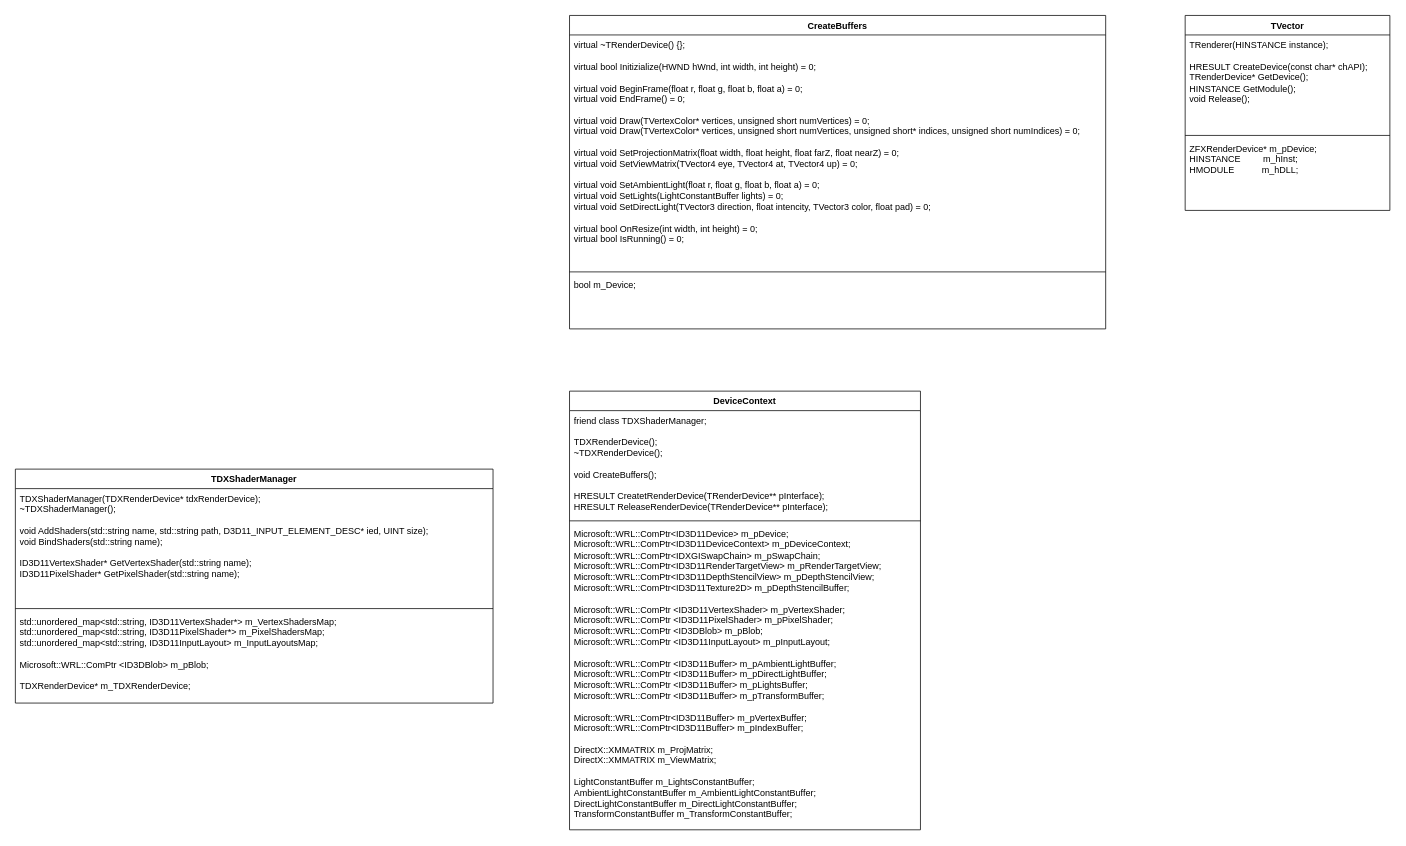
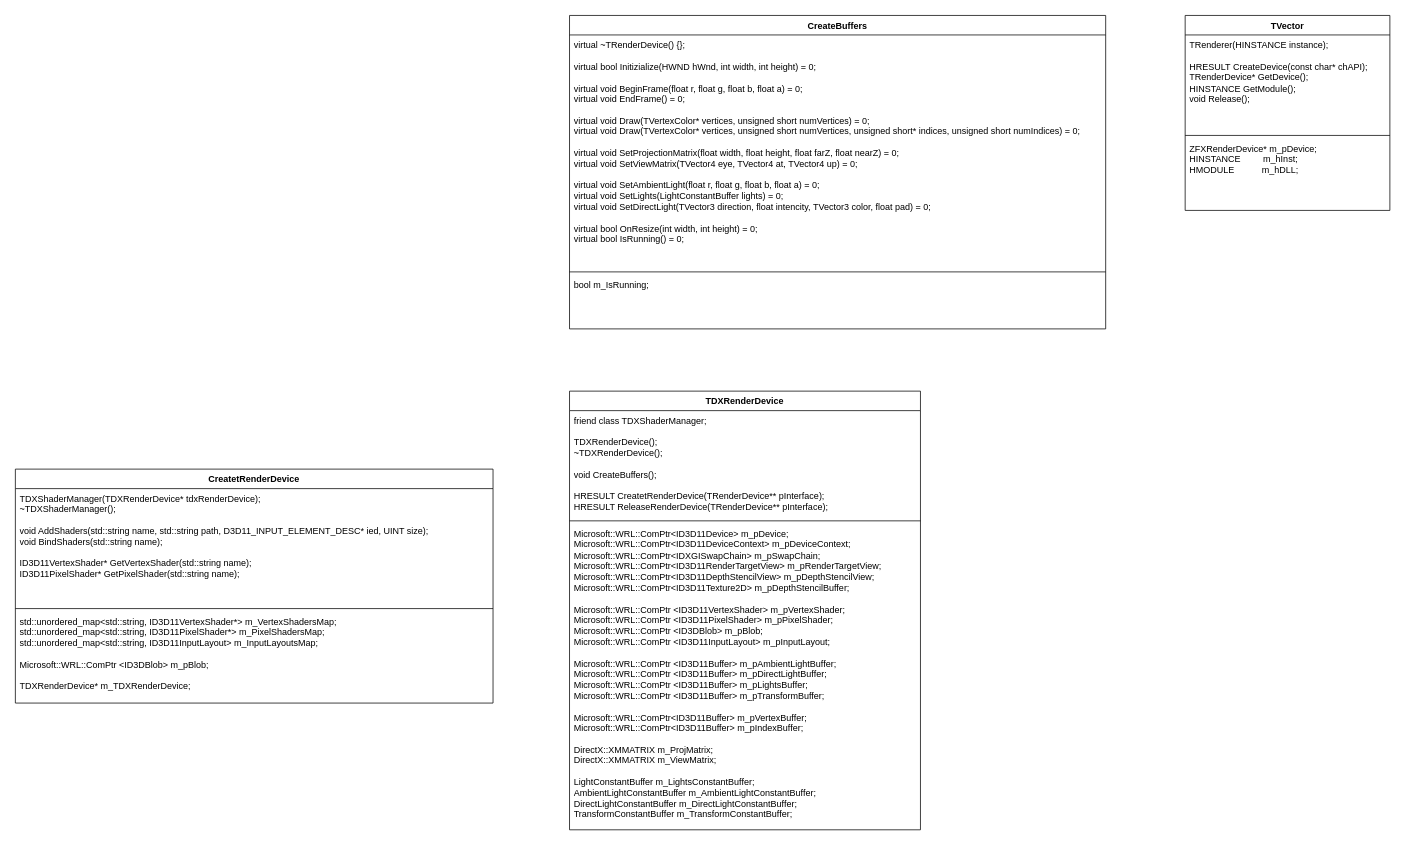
  <mxCell id="0" />
  <mxCell id="1" parent="0" />
  <mxCell id="2" value="CreateBuffers" style="swimlane;fontStyle=1;align=center;verticalAlign=top;childLayout=stackLayout;horizontal=1;startSize=26;horizontalStack=0;resizeParent=1;resizeParentMax=0;resizeLast=0;collapsible=1;marginBottom=0;whiteSpace=wrap;html=1;" parent="1" vertex="1"><mxGeometry x="759" y="20" width="715" height="418" as="geometry" /></mxCell>
  <mxCell id="3" value="&lt;div&gt;virtual ~TRenderDevice() {};&lt;br&gt;&lt;/div&gt;&lt;div&gt;&lt;br&gt;&lt;/div&gt;&lt;div&gt;virtual bool Initizialize(HWND hWnd, int width, int height) = 0;&lt;/div&gt;&lt;div&gt;&lt;br&gt;&lt;/div&gt;&lt;div&gt;virtual void BeginFrame(float r, float g, float b, float a) = 0;&lt;/div&gt;&lt;div&gt;virtual void EndFrame() = 0;&lt;/div&gt;&lt;div&gt;&lt;br&gt;&lt;/div&gt;&lt;div&gt;virtual void Draw(TVertexColor* vertices, unsigned short numVertices) = 0;&lt;br&gt;&lt;/div&gt;&lt;div&gt;virtual void Draw(TVertexColor* vertices, unsigned short numVertices, unsigned short* indices, unsigned short numIndices) = 0;&lt;br&gt;&lt;/div&gt;&lt;div&gt;&lt;br&gt;&lt;/div&gt;&lt;div&gt;virtual void SetProjectionMatrix(float width, float height, float farZ, float nearZ) = 0;&lt;/div&gt;&lt;div&gt;virtual void SetViewMatrix(TVector4 eye, TVector4 at, TVector4 up) = 0;&lt;br&gt;&lt;/div&gt;&lt;div&gt;&lt;br&gt;&lt;/div&gt;&lt;div&gt;virtual void SetAmbientLight(float r, float g, float b, float a) = 0;&lt;/div&gt;&lt;div&gt;virtual void SetLights(LightConstantBuffer lights) = 0;&lt;/div&gt;&lt;div&gt;virtual void SetDirectLight(TVector3 direction, float intencity, TVector3 color, float pad) = 0;&lt;br&gt;&lt;/div&gt;&lt;div&gt;&lt;br&gt;&lt;/div&gt;&lt;div&gt;virtual bool OnResize(int width, int height) = 0;&lt;/div&gt;&lt;div&gt;virtual bool IsRunning() = 0;&lt;br&gt;&lt;/div&gt;" style="text;strokeColor=none;fillColor=none;align=left;verticalAlign=top;spacingLeft=4;spacingRight=4;overflow=hidden;rotatable=0;points=[[0,0.5],[1,0.5]];portConstraint=eastwest;whiteSpace=wrap;html=1;" parent="2" vertex="1"><mxGeometry y="26" width="715" height="312" as="geometry" /></mxCell>
  <mxCell id="4" value="" style="line;strokeWidth=1;fillColor=none;align=left;verticalAlign=middle;spacingTop=-1;spacingLeft=3;spacingRight=3;rotatable=0;labelPosition=right;points=[];portConstraint=eastwest;strokeColor=inherit;" parent="2" vertex="1"><mxGeometry y="338" width="715" height="8" as="geometry" /></mxCell>
- <mxCell id="5" value="&lt;div&gt;bool m_Device;&lt;br&gt;&lt;/div&gt;" style="text;strokeColor=none;fillColor=none;align=left;verticalAlign=top;spacingLeft=4;spacingRight=4;overflow=hidden;rotatable=0;points=[[0,0.5],[1,0.5]];portConstraint=eastwest;whiteSpace=wrap;html=1;" parent="2" vertex="1"><mxGeometry y="346" width="715" height="72" as="geometry" /></mxCell>
- <mxCell id="6" value="DeviceContext" style="swimlane;fontStyle=1;align=center;verticalAlign=top;childLayout=stackLayout;horizontal=1;startSize=26;horizontalStack=0;resizeParent=1;resizeParentMax=0;resizeLast=0;collapsible=1;marginBottom=0;whiteSpace=wrap;html=1;" parent="1" vertex="1"><mxGeometry x="759" y="521" width="468" height="585" as="geometry" /></mxCell>
+ <mxCell id="5" value="&lt;div&gt;bool m_IsRunning;&lt;br&gt;&lt;/div&gt;" style="text;strokeColor=none;fillColor=none;align=left;verticalAlign=top;spacingLeft=4;spacingRight=4;overflow=hidden;rotatable=0;points=[[0,0.5],[1,0.5]];portConstraint=eastwest;whiteSpace=wrap;html=1;" parent="2" vertex="1"><mxGeometry y="346" width="715" height="72" as="geometry" /></mxCell>
+ <mxCell id="6" value="TDXRenderDevice" style="swimlane;fontStyle=1;align=center;verticalAlign=top;childLayout=stackLayout;horizontal=1;startSize=26;horizontalStack=0;resizeParent=1;resizeParentMax=0;resizeLast=0;collapsible=1;marginBottom=0;whiteSpace=wrap;html=1;" parent="1" vertex="1"><mxGeometry x="759" y="521" width="468" height="585" as="geometry" /></mxCell>
  <mxCell id="7" value="&lt;div&gt;friend class TDXShaderManager;&lt;br&gt;&lt;/div&gt;&lt;div&gt;&lt;br&gt;&lt;/div&gt;&lt;div&gt;TDXRenderDevice();&lt;/div&gt;&lt;div&gt;~TDXRenderDevice();&lt;/div&gt;&lt;div&gt;&lt;br&gt;&lt;/div&gt;&lt;div&gt;void CreateBuffers();&lt;br&gt;&lt;/div&gt;&lt;div&gt;&lt;br&gt;&lt;/div&gt;&lt;div&gt;HRESULT CreatetRenderDevice(TRenderDevice** pInterface);&amp;nbsp;&amp;nbsp;&amp;nbsp;&amp;nbsp;&lt;/div&gt;&lt;div&gt;HRESULT ReleaseRenderDevice(TRenderDevice** pInterface);&lt;br&gt;&lt;br&gt;&lt;/div&gt;" style="text;strokeColor=none;fillColor=none;align=left;verticalAlign=top;spacingLeft=4;spacingRight=4;overflow=hidden;rotatable=0;points=[[0,0.5],[1,0.5]];portConstraint=eastwest;whiteSpace=wrap;html=1;" parent="6" vertex="1"><mxGeometry y="26" width="468" height="143" as="geometry" /></mxCell>
  <mxCell id="8" value="" style="line;strokeWidth=1;fillColor=none;align=left;verticalAlign=middle;spacingTop=-1;spacingLeft=3;spacingRight=3;rotatable=0;labelPosition=right;points=[];portConstraint=eastwest;strokeColor=inherit;" parent="6" vertex="1"><mxGeometry y="169" width="468" height="8" as="geometry" /></mxCell>
  <mxCell id="9" value="&lt;div&gt;Microsoft::WRL::ComPtr&amp;lt;ID3D11Device&amp;gt; m_pDevice; Microsoft::WRL::ComPtr&amp;lt;ID3D11DeviceContext&amp;gt; m_pDeviceContext; Microsoft::WRL::ComPtr&amp;lt;IDXGISwapChain&amp;gt; m_pSwapChain; Microsoft::WRL::ComPtr&amp;lt;ID3D11RenderTargetView&amp;gt; m_pRenderTargetView; Microsoft::WRL::ComPtr&amp;lt;ID3D11DepthStencilView&amp;gt; m_pDepthStencilView; Microsoft::WRL::ComPtr&amp;lt;ID3D11Texture2D&amp;gt; m_pDepthStencilBuffer;&lt;/div&gt;&lt;div&gt;&lt;br&gt;&lt;/div&gt;&lt;div&gt;Microsoft::WRL::ComPtr &amp;lt;ID3D11VertexShader&amp;gt; m_pVertexShader;&lt;br&gt;Microsoft::WRL::ComPtr &amp;lt;ID3D11PixelShader&amp;gt; m_pPixelShader;&lt;br&gt;Microsoft::WRL::ComPtr &amp;lt;ID3DBlob&amp;gt; m_pBlob;&lt;br&gt;Microsoft::WRL::ComPtr &amp;lt;ID3D11InputLayout&amp;gt; m_pInputLayout;&lt;br&gt;&lt;/div&gt;&lt;div&gt;&lt;br&gt;&lt;/div&gt;&lt;div&gt;Microsoft::WRL::ComPtr &amp;lt;ID3D11Buffer&amp;gt; m_pAmbientLightBuffer;&lt;/div&gt;&lt;div&gt;Microsoft::WRL::ComPtr &amp;lt;ID3D11Buffer&amp;gt; m_pDirectLightBuffer;&lt;br&gt;&lt;/div&gt;&lt;div&gt;Microsoft::WRL::ComPtr &amp;lt;ID3D11Buffer&amp;gt; m_pLightsBuffer;&lt;br&gt;&lt;/div&gt;&lt;div&gt;Microsoft::WRL::ComPtr &amp;lt;ID3D11Buffer&amp;gt; m_pTransformBuffer;&lt;br&gt;&lt;br&gt;Microsoft::WRL::ComPtr&amp;lt;ID3D11Buffer&amp;gt; m_pVertexBuffer;&lt;br&gt;Microsoft::WRL::ComPtr&amp;lt;ID3D11Buffer&amp;gt; m_pIndexBuffer;&lt;br&gt;&lt;/div&gt;&lt;div&gt;&lt;br&gt;&lt;/div&gt;&lt;div&gt;DirectX::XMMATRIX m_ProjMatrix;&lt;br&gt;DirectX::XMMATRIX m_ViewMatrix;&lt;br&gt;&lt;/div&gt;&lt;div&gt;&lt;br&gt;&lt;/div&gt;&lt;div&gt;LightConstantBuffer m_LightsConstantBuffer;&lt;br&gt;AmbientLightConstantBuffer m_AmbientLightConstantBuffer;&lt;/div&gt;&lt;div&gt;DirectLightConstantBuffer m_DirectLightConstantBuffer;&lt;br&gt;TransformConstantBuffer m_TransformConstantBuffer;&lt;/div&gt;" style="text;strokeColor=none;fillColor=none;align=left;verticalAlign=top;spacingLeft=4;spacingRight=4;overflow=hidden;rotatable=0;points=[[0,0.5],[1,0.5]];portConstraint=eastwest;whiteSpace=wrap;html=1;" parent="6" vertex="1"><mxGeometry y="177" width="468" height="408" as="geometry" /></mxCell>
  <mxCell id="10" value="TVector" style="swimlane;fontStyle=1;align=center;verticalAlign=top;childLayout=stackLayout;horizontal=1;startSize=26;horizontalStack=0;resizeParent=1;resizeParentMax=0;resizeLast=0;collapsible=1;marginBottom=0;whiteSpace=wrap;html=1;" parent="1" vertex="1"><mxGeometry x="1580" y="20" width="273" height="260" as="geometry" /></mxCell>
  <mxCell id="11" value="&lt;div&gt;TRenderer(HINSTANCE instance);&lt;/div&gt;&lt;div&gt;&lt;br&gt;&lt;/div&gt;&lt;div&gt;HRESULT CreateDevice(const char* chAPI);&lt;/div&gt;&lt;div&gt;TRenderDevice* GetDevice();&lt;/div&gt;&lt;div&gt;HINSTANCE GetModule();&lt;/div&gt;&lt;div&gt;void Release();&lt;br&gt;&lt;/div&gt;" style="text;strokeColor=none;fillColor=none;align=left;verticalAlign=top;spacingLeft=4;spacingRight=4;overflow=hidden;rotatable=0;points=[[0,0.5],[1,0.5]];portConstraint=eastwest;whiteSpace=wrap;html=1;" parent="10" vertex="1"><mxGeometry y="26" width="273" height="130" as="geometry" /></mxCell>
  <mxCell id="12" value="" style="line;strokeWidth=1;fillColor=none;align=left;verticalAlign=middle;spacingTop=-1;spacingLeft=3;spacingRight=3;rotatable=0;labelPosition=right;points=[];portConstraint=eastwest;strokeColor=inherit;" parent="10" vertex="1"><mxGeometry y="156" width="273" height="8" as="geometry" /></mxCell>
  <mxCell id="13" value="ZFXRenderDevice* m_pDevice;&lt;br&gt;HINSTANCE&amp;nbsp;&amp;nbsp;&amp;nbsp;&amp;nbsp;&amp;nbsp;&amp;nbsp;&amp;nbsp;&amp;nbsp; m_hInst;&lt;br&gt;HMODULE&amp;nbsp;&amp;nbsp;&amp;nbsp;&amp;nbsp;&amp;nbsp;&amp;nbsp;&amp;nbsp;&amp;nbsp;&amp;nbsp;&amp;nbsp; m_hDLL;" style="text;strokeColor=none;fillColor=none;align=left;verticalAlign=top;spacingLeft=4;spacingRight=4;overflow=hidden;rotatable=0;points=[[0,0.5],[1,0.5]];portConstraint=eastwest;whiteSpace=wrap;html=1;" parent="10" vertex="1"><mxGeometry y="164" width="273" height="96" as="geometry" /></mxCell>
- <mxCell id="14" value="TDXShaderManager" style="swimlane;fontStyle=1;align=center;verticalAlign=top;childLayout=stackLayout;horizontal=1;startSize=26;horizontalStack=0;resizeParent=1;resizeParentMax=0;resizeLast=0;collapsible=1;marginBottom=0;whiteSpace=wrap;html=1;" parent="1" vertex="1"><mxGeometry x="20" y="625" width="637" height="312" as="geometry" /></mxCell>
+ <mxCell id="14" value="CreatetRenderDevice" style="swimlane;fontStyle=1;align=center;verticalAlign=top;childLayout=stackLayout;horizontal=1;startSize=26;horizontalStack=0;resizeParent=1;resizeParentMax=0;resizeLast=0;collapsible=1;marginBottom=0;whiteSpace=wrap;html=1;" parent="1" vertex="1"><mxGeometry x="20" y="625" width="637" height="312" as="geometry" /></mxCell>
  <mxCell id="15" value="&lt;div&gt;TDXShaderManager(TDXRenderDevice* tdxRenderDevice);&lt;/div&gt;&lt;div&gt;~TDXShaderManager();&lt;/div&gt;&lt;div&gt;&lt;br&gt;&lt;/div&gt;&lt;div&gt;void AddShaders(std::string name, std::string path, D3D11_INPUT_ELEMENT_DESC* ied, UINT size);&lt;/div&gt;&lt;div&gt;void BindShaders(std::string name);&lt;br&gt;&lt;/div&gt;&lt;div&gt;&lt;br&gt;&lt;/div&gt;&lt;div&gt;ID3D11VertexShader* GetVertexShader(std::string name);&lt;/div&gt;&lt;div&gt;ID3D11PixelShader* GetPixelShader(std::string name);&lt;/div&gt;" style="text;strokeColor=none;fillColor=none;align=left;verticalAlign=top;spacingLeft=4;spacingRight=4;overflow=hidden;rotatable=0;points=[[0,0.5],[1,0.5]];portConstraint=eastwest;whiteSpace=wrap;html=1;" parent="14" vertex="1"><mxGeometry y="26" width="637" height="156" as="geometry" /></mxCell>
  <mxCell id="16" value="" style="line;strokeWidth=1;fillColor=none;align=left;verticalAlign=middle;spacingTop=-1;spacingLeft=3;spacingRight=3;rotatable=0;labelPosition=right;points=[];portConstraint=eastwest;strokeColor=inherit;" parent="14" vertex="1"><mxGeometry y="182" width="637" height="8" as="geometry" /></mxCell>
  <mxCell id="17" value="&lt;div&gt;std::unordered_map&amp;lt;std::string, ID3D11VertexShader*&amp;gt; m_VertexShadersMap;&lt;/div&gt;&lt;div&gt;&lt;div&gt;std::unordered_map&amp;lt;std::string, ID3D11PixelShader*&amp;gt; m_PixelShadersMap;&lt;/div&gt;&lt;div&gt;&lt;div&gt;std::unordered_map&amp;lt;std::string, ID3D11InputLayout&amp;gt; m_InputLayoutsMap;&lt;/div&gt;&lt;div&gt;&lt;br&gt;&lt;/div&gt;&lt;div&gt;Microsoft::WRL::ComPtr &amp;lt;ID3DBlob&amp;gt; m_pBlob;&lt;/div&gt;&lt;div&gt;&lt;br&gt;&lt;/div&gt;&lt;div&gt;TDXRenderDevice* m_TDXRenderDevice;&lt;br&gt;&lt;/div&gt;&lt;/div&gt;&lt;/div&gt;" style="text;strokeColor=none;fillColor=none;align=left;verticalAlign=top;spacingLeft=4;spacingRight=4;overflow=hidden;rotatable=0;points=[[0,0.5],[1,0.5]];portConstraint=eastwest;whiteSpace=wrap;html=1;" parent="14" vertex="1"><mxGeometry y="190" width="637" height="122" as="geometry" /></mxCell>
